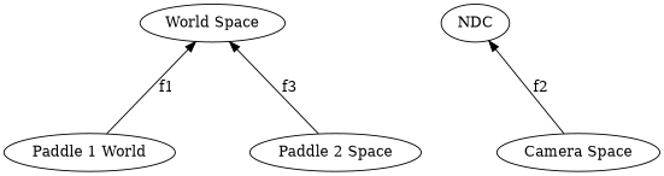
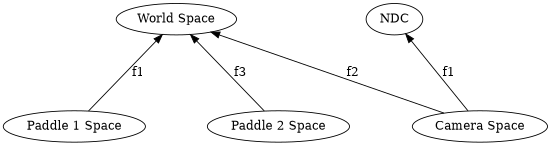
  digraph {
    nodesep=1
    rankdir=BT
    ranksep=1
    edge [weight=0.2]
-   n1 [label="Paddle 1 World"]
+   n1 [label="Paddle 1 Space"]
    n2 [label="World Space"]
    n3 [label="Paddle 2 Space"]
    n4 [label="Camera Space"]
    n5 [label=NDC]
    n1 -> n2 [label=f1]
    n3 -> n2 [label=f3]
-   n4 -> n5 [label=f2]
+   n4 -> n2 [label=f2]
+   n4 -> n5 [label=f1]
  }
